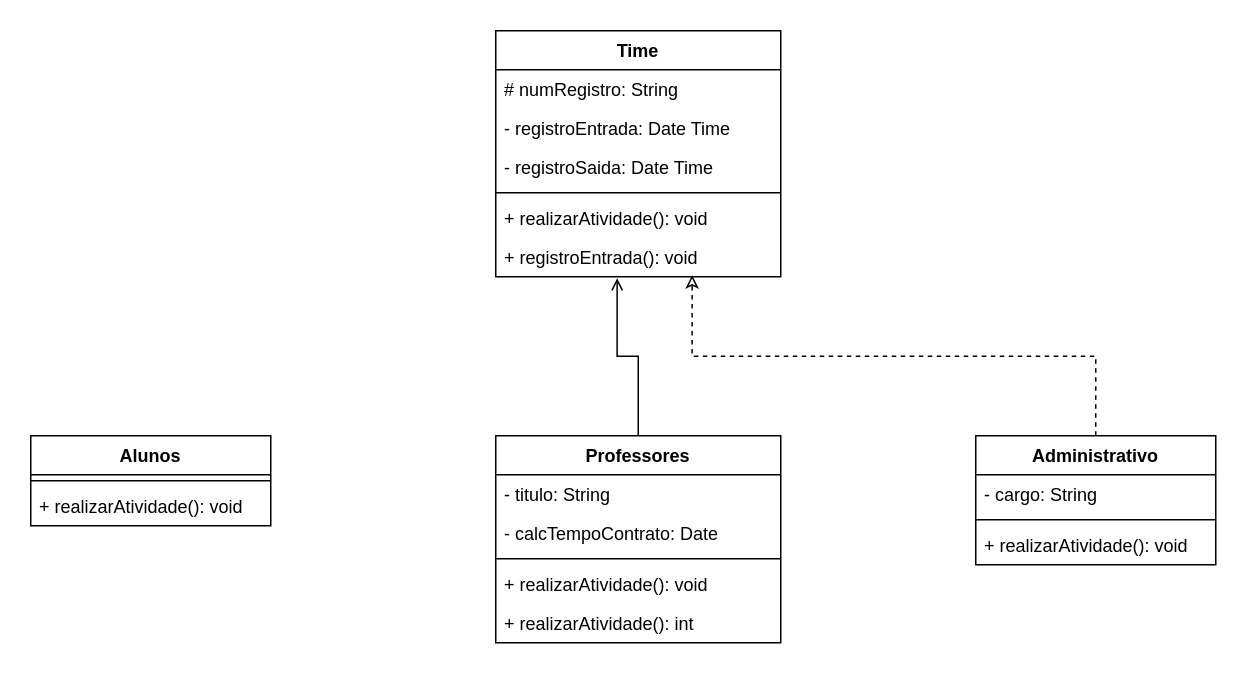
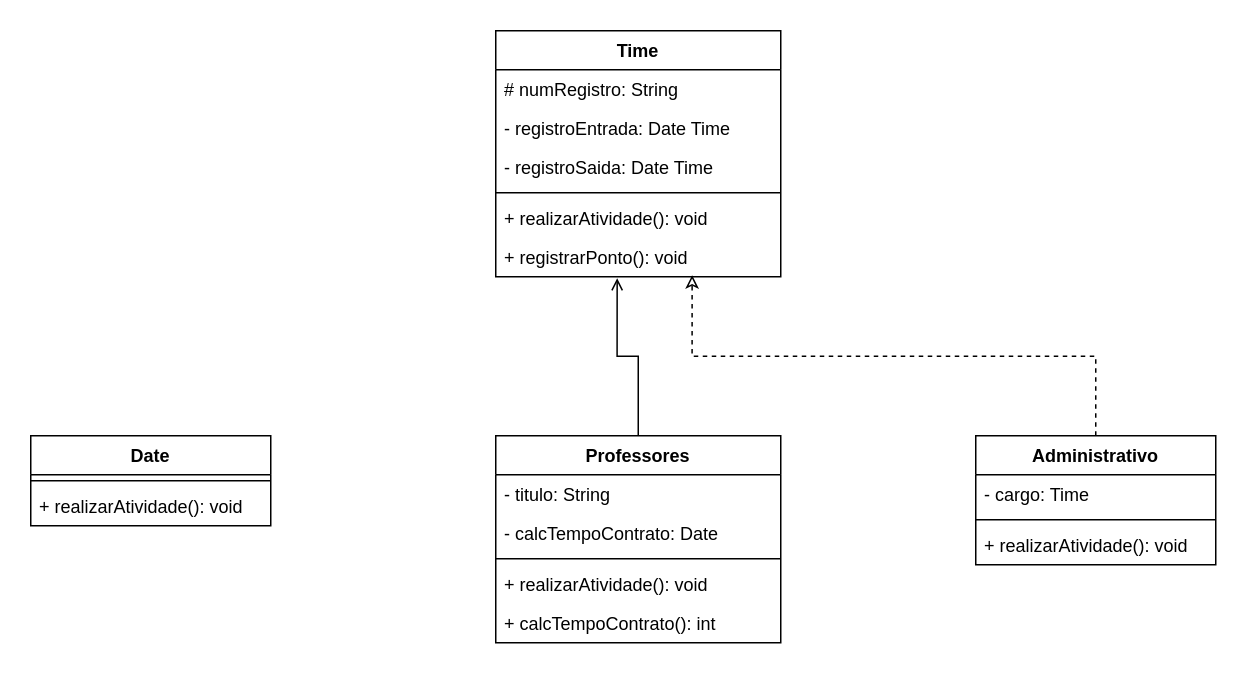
  <mxCell id="0" />
  <mxCell id="1" parent="0" />
  <mxCell id="2" style="edgeStyle=orthogonalEdgeStyle;rounded=0;orthogonalLoop=1;jettySize=auto;html=1;entryX=0.426;entryY=1.038;entryDx=0;entryDy=0;entryPerimeter=0;endArrow=open;endFill=0;" edge="1" parent="1" source="3" target="23"><mxGeometry relative="1" as="geometry" /></mxCell>
  <mxCell id="3" value="Professores" style="swimlane;fontStyle=1;align=center;verticalAlign=top;childLayout=stackLayout;horizontal=1;startSize=26;horizontalStack=0;resizeParent=1;resizeParentMax=0;resizeLast=0;collapsible=1;marginBottom=0;" vertex="1" parent="1"><mxGeometry x="330" y="290" width="190" height="138" as="geometry" /></mxCell>
  <mxCell id="4" value="- titulo: String" style="text;strokeColor=none;fillColor=none;align=left;verticalAlign=top;spacingLeft=4;spacingRight=4;overflow=hidden;rotatable=0;points=[[0,0.5],[1,0.5]];portConstraint=eastwest;" vertex="1" parent="3"><mxGeometry y="26" width="190" height="26" as="geometry" /></mxCell>
  <mxCell id="5" value="- calcTempoContrato: Date " style="text;strokeColor=none;fillColor=none;align=left;verticalAlign=top;spacingLeft=4;spacingRight=4;overflow=hidden;rotatable=0;points=[[0,0.5],[1,0.5]];portConstraint=eastwest;" vertex="1" parent="3"><mxGeometry y="52" width="190" height="26" as="geometry" /></mxCell>
  <mxCell id="6" value="" style="line;strokeWidth=1;fillColor=none;align=left;verticalAlign=middle;spacingTop=-1;spacingLeft=3;spacingRight=3;rotatable=0;labelPosition=right;points=[];portConstraint=eastwest;" vertex="1" parent="3"><mxGeometry y="78" width="190" height="8" as="geometry" /></mxCell>
  <mxCell id="7" value="+ realizarAtividade(): void" style="text;strokeColor=none;fillColor=none;align=left;verticalAlign=top;spacingLeft=4;spacingRight=4;overflow=hidden;rotatable=0;points=[[0,0.5],[1,0.5]];portConstraint=eastwest;" vertex="1" parent="3"><mxGeometry y="86" width="190" height="26" as="geometry" /></mxCell>
- <mxCell id="8" value="+ realizarAtividade(): int" style="text;strokeColor=none;fillColor=none;align=left;verticalAlign=top;spacingLeft=4;spacingRight=4;overflow=hidden;rotatable=0;points=[[0,0.5],[1,0.5]];portConstraint=eastwest;" vertex="1" parent="3"><mxGeometry y="112" width="190" height="26" as="geometry" /></mxCell>
+ <mxCell id="8" value="+ calcTempoContrato(): int" style="text;strokeColor=none;fillColor=none;align=left;verticalAlign=top;spacingLeft=4;spacingRight=4;overflow=hidden;rotatable=0;points=[[0,0.5],[1,0.5]];portConstraint=eastwest;" vertex="1" parent="3"><mxGeometry y="112" width="190" height="26" as="geometry" /></mxCell>
  <mxCell id="9" style="edgeStyle=orthogonalEdgeStyle;rounded=0;orthogonalLoop=1;jettySize=auto;html=1;entryX=0.689;entryY=0.962;entryDx=0;entryDy=0;entryPerimeter=0;endArrow=classic;endFill=0;dashed=1;" edge="1" parent="1" source="10" target="23"><mxGeometry relative="1" as="geometry" /></mxCell>
  <mxCell id="10" value="Administrativo" style="swimlane;fontStyle=1;align=center;verticalAlign=top;childLayout=stackLayout;horizontal=1;startSize=26;horizontalStack=0;resizeParent=1;resizeParentMax=0;resizeLast=0;collapsible=1;marginBottom=0;" vertex="1" parent="1"><mxGeometry x="650" y="290" width="160" height="86" as="geometry" /></mxCell>
- <mxCell id="11" value="- cargo: String" style="text;strokeColor=none;fillColor=none;align=left;verticalAlign=top;spacingLeft=4;spacingRight=4;overflow=hidden;rotatable=0;points=[[0,0.5],[1,0.5]];portConstraint=eastwest;" vertex="1" parent="10"><mxGeometry y="26" width="160" height="26" as="geometry" /></mxCell>
+ <mxCell id="11" value="- cargo: Time" style="text;strokeColor=none;fillColor=none;align=left;verticalAlign=top;spacingLeft=4;spacingRight=4;overflow=hidden;rotatable=0;points=[[0,0.5],[1,0.5]];portConstraint=eastwest;" vertex="1" parent="10"><mxGeometry y="26" width="160" height="26" as="geometry" /></mxCell>
  <mxCell id="12" value="" style="line;strokeWidth=1;fillColor=none;align=left;verticalAlign=middle;spacingTop=-1;spacingLeft=3;spacingRight=3;rotatable=0;labelPosition=right;points=[];portConstraint=eastwest;" vertex="1" parent="10"><mxGeometry y="52" width="160" height="8" as="geometry" /></mxCell>
  <mxCell id="13" value="+ realizarAtividade(): void" style="text;strokeColor=none;fillColor=none;align=left;verticalAlign=top;spacingLeft=4;spacingRight=4;overflow=hidden;rotatable=0;points=[[0,0.5],[1,0.5]];portConstraint=eastwest;" vertex="1" parent="10"><mxGeometry y="60" width="160" height="26" as="geometry" /></mxCell>
- <mxCell id="14" value="Alunos" style="swimlane;fontStyle=1;align=center;verticalAlign=top;childLayout=stackLayout;horizontal=1;startSize=26;horizontalStack=0;resizeParent=1;resizeParentMax=0;resizeLast=0;collapsible=1;marginBottom=0;" vertex="1" parent="1"><mxGeometry x="20" y="290" width="160" height="60" as="geometry" /></mxCell>
+ <mxCell id="14" value="Date" style="swimlane;fontStyle=1;align=center;verticalAlign=top;childLayout=stackLayout;horizontal=1;startSize=26;horizontalStack=0;resizeParent=1;resizeParentMax=0;resizeLast=0;collapsible=1;marginBottom=0;" vertex="1" parent="1"><mxGeometry x="20" y="290" width="160" height="60" as="geometry" /></mxCell>
  <mxCell id="15" value="" style="line;strokeWidth=1;fillColor=none;align=left;verticalAlign=middle;spacingTop=-1;spacingLeft=3;spacingRight=3;rotatable=0;labelPosition=right;points=[];portConstraint=eastwest;" vertex="1" parent="14"><mxGeometry y="26" width="160" height="8" as="geometry" /></mxCell>
  <mxCell id="16" value="+ realizarAtividade(): void" style="text;strokeColor=none;fillColor=none;align=left;verticalAlign=top;spacingLeft=4;spacingRight=4;overflow=hidden;rotatable=0;points=[[0,0.5],[1,0.5]];portConstraint=eastwest;" vertex="1" parent="14"><mxGeometry y="34" width="160" height="26" as="geometry" /></mxCell>
  <mxCell id="17" value="Time" style="swimlane;fontStyle=1;align=center;verticalAlign=top;childLayout=stackLayout;horizontal=1;startSize=26;horizontalStack=0;resizeParent=1;resizeParentMax=0;resizeLast=0;collapsible=1;marginBottom=0;" vertex="1" parent="1"><mxGeometry x="330" y="20" width="190" height="164" as="geometry" /></mxCell>
  <mxCell id="18" value="# numRegistro: String" style="text;strokeColor=none;fillColor=none;align=left;verticalAlign=top;spacingLeft=4;spacingRight=4;overflow=hidden;rotatable=0;points=[[0,0.5],[1,0.5]];portConstraint=eastwest;" vertex="1" parent="17"><mxGeometry y="26" width="190" height="26" as="geometry" /></mxCell>
  <mxCell id="19" value="- registroEntrada: Date Time" style="text;strokeColor=none;fillColor=none;align=left;verticalAlign=top;spacingLeft=4;spacingRight=4;overflow=hidden;rotatable=0;points=[[0,0.5],[1,0.5]];portConstraint=eastwest;" vertex="1" parent="17"><mxGeometry y="52" width="190" height="26" as="geometry" /></mxCell>
  <mxCell id="20" value="- registroSaida: Date Time" style="text;strokeColor=none;fillColor=none;align=left;verticalAlign=top;spacingLeft=4;spacingRight=4;overflow=hidden;rotatable=0;points=[[0,0.5],[1,0.5]];portConstraint=eastwest;" vertex="1" parent="17"><mxGeometry y="78" width="190" height="26" as="geometry" /></mxCell>
  <mxCell id="21" value="" style="line;strokeWidth=1;fillColor=none;align=left;verticalAlign=middle;spacingTop=-1;spacingLeft=3;spacingRight=3;rotatable=0;labelPosition=right;points=[];portConstraint=eastwest;" vertex="1" parent="17"><mxGeometry y="104" width="190" height="8" as="geometry" /></mxCell>
  <mxCell id="22" value="+ realizarAtividade(): void" style="text;strokeColor=none;fillColor=none;align=left;verticalAlign=top;spacingLeft=4;spacingRight=4;overflow=hidden;rotatable=0;points=[[0,0.5],[1,0.5]];portConstraint=eastwest;" vertex="1" parent="17"><mxGeometry y="112" width="190" height="26" as="geometry" /></mxCell>
- <mxCell id="23" value="+ registroEntrada(): void" style="text;strokeColor=none;fillColor=none;align=left;verticalAlign=top;spacingLeft=4;spacingRight=4;overflow=hidden;rotatable=0;points=[[0,0.5],[1,0.5]];portConstraint=eastwest;" vertex="1" parent="17"><mxGeometry y="138" width="190" height="26" as="geometry" /></mxCell>
+ <mxCell id="23" value="+ registrarPonto(): void" style="text;strokeColor=none;fillColor=none;align=left;verticalAlign=top;spacingLeft=4;spacingRight=4;overflow=hidden;rotatable=0;points=[[0,0.5],[1,0.5]];portConstraint=eastwest;" vertex="1" parent="17"><mxGeometry y="138" width="190" height="26" as="geometry" /></mxCell>
